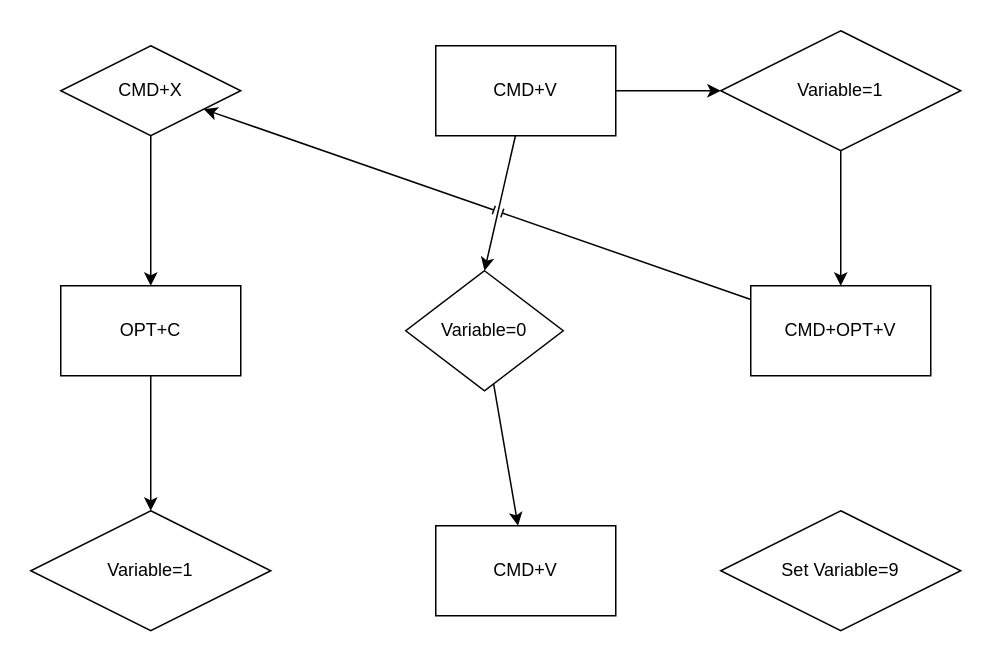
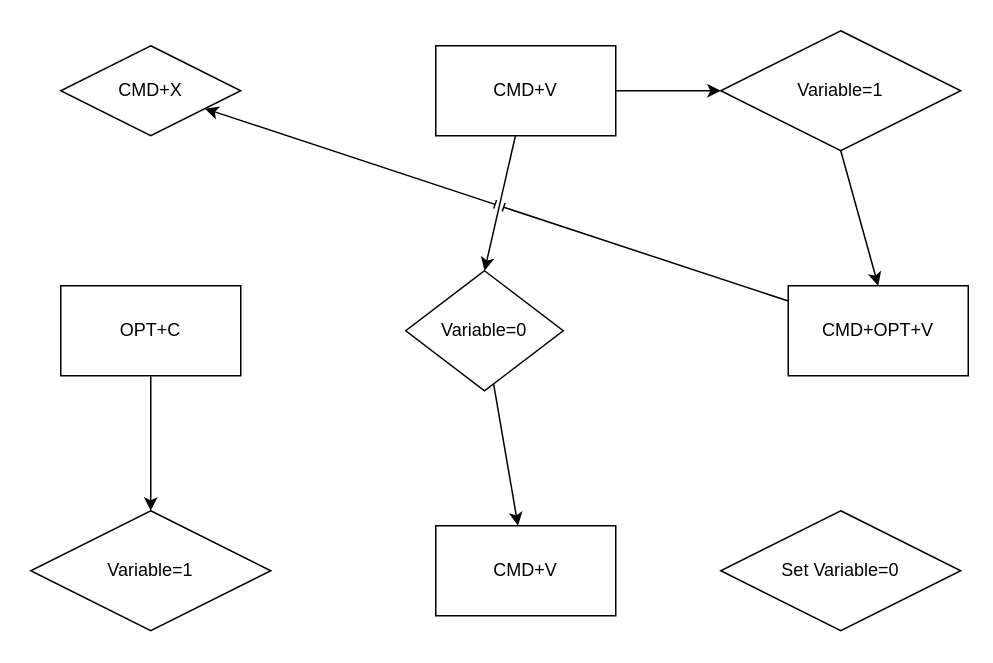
  <mxCell id="0" />
  <mxCell id="1" parent="0" />
- <mxCell id="2" style="edgeStyle=none;html=1;entryX=0.5;entryY=0;entryDx=0;entryDy=0;" edge="1" parent="1" source="3" target="17"><mxGeometry relative="1" as="geometry" /></mxCell>
  <mxCell id="3" value="CMD+X" style="rhombus;whiteSpace=wrap;html=1;" parent="1" vertex="1"><mxGeometry x="40" y="30" width="120" height="60" as="geometry" /></mxCell>
  <mxCell id="4" value="Variable=1" style="rhombus;whiteSpace=wrap;html=1;" parent="1" vertex="1"><mxGeometry x="20" y="340" width="160" height="80" as="geometry" /></mxCell>
  <mxCell id="5" style="edgeStyle=none;jumpStyle=line;html=1;exitX=1;exitY=0.5;exitDx=0;exitDy=0;entryX=0;entryY=0.5;entryDx=0;entryDy=0;" parent="1" source="7" target="9" edge="1"><mxGeometry relative="1" as="geometry" /></mxCell>
  <mxCell id="6" style="edgeStyle=none;jumpStyle=line;html=1;entryX=0.5;entryY=0;entryDx=0;entryDy=0;" parent="1" source="7" target="13" edge="1"><mxGeometry relative="1" as="geometry" /></mxCell>
  <mxCell id="7" value="CMD+V" style="whiteSpace=wrap;html=1;" parent="1" vertex="1"><mxGeometry x="290" y="30" width="120" height="60" as="geometry" /></mxCell>
  <mxCell id="8" style="edgeStyle=none;jumpStyle=line;html=1;entryX=0.5;entryY=0;entryDx=0;entryDy=0;exitX=0.5;exitY=1;exitDx=0;exitDy=0;" parent="1" source="9" target="11" edge="1"><mxGeometry relative="1" as="geometry" /></mxCell>
  <mxCell id="9" value="Variable=1" style="rhombus;whiteSpace=wrap;html=1;" parent="1" vertex="1"><mxGeometry x="480" y="20" width="160" height="80" as="geometry" /></mxCell>
  <mxCell id="10" value="" style="edgeStyle=none;jumpStyle=line;html=1;" parent="1" source="11" target="3" edge="1"><mxGeometry relative="1" as="geometry"><mxPoint x="560" y="320" as="targetPoint" /></mxGeometry></mxCell>
- <mxCell id="11" value="CMD+OPT+V" style="whiteSpace=wrap;html=1;" parent="1" vertex="1"><mxGeometry x="500" y="190" width="120" height="60" as="geometry" /></mxCell>
+ <mxCell id="11" value="CMD+OPT+V" style="whiteSpace=wrap;html=1;" parent="1" vertex="1"><mxGeometry x="525" y="190" width="120" height="60" as="geometry" /></mxCell>
  <mxCell id="12" value="" style="edgeStyle=none;jumpStyle=line;html=1;" parent="1" source="13" target="14" edge="1"><mxGeometry relative="1" as="geometry" /></mxCell>
  <mxCell id="13" value="Variable=0" style="rhombus;whiteSpace=wrap;html=1;" parent="1" vertex="1"><mxGeometry x="270" y="180" width="105" height="80" as="geometry" /></mxCell>
  <mxCell id="14" value="CMD+V" style="whiteSpace=wrap;html=1;" parent="1" vertex="1"><mxGeometry x="290" y="350" width="120" height="60" as="geometry" /></mxCell>
- <mxCell id="15" value="Set Variable=9" style="rhombus;whiteSpace=wrap;html=1;" parent="1" vertex="1"><mxGeometry x="480" y="340" width="160" height="80" as="geometry" /></mxCell>
+ <mxCell id="15" value="Set Variable=0" style="rhombus;whiteSpace=wrap;html=1;" parent="1" vertex="1"><mxGeometry x="480" y="340" width="160" height="80" as="geometry" /></mxCell>
  <mxCell id="16" style="edgeStyle=none;html=1;entryX=0.5;entryY=0;entryDx=0;entryDy=0;" edge="1" parent="1" source="17" target="4"><mxGeometry relative="1" as="geometry" /></mxCell>
  <mxCell id="17" value="OPT+C" style="whiteSpace=wrap;html=1;" parent="1" vertex="1"><mxGeometry x="40" y="190" width="120" height="60" as="geometry" /></mxCell>
